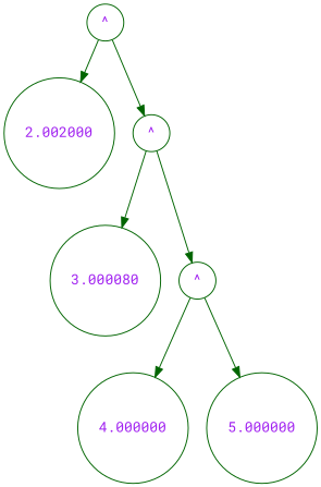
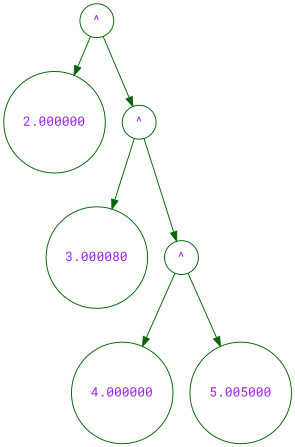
  digraph {
    fontname="Roboto Mono"
    node [color=darkgreen fontcolor=purple fontname="Roboto Mono" shape=circle]
    edge [color=darkgreen fontname="Roboto Mono"]
    n1 [label="^"]
-   n2 [label=2.002000]
+   n2 [label=2.000000]
    n3 [label="^"]
    n4 [label=3.000080]
    n5 [label="^"]
    n6 [label=4.000000]
-   n7 [label=5.000000]
+   n7 [label=5.005000]
    n1 -> n2
    n1 -> n3
    n3 -> n4
    n3 -> n5
    n5 -> n6
    n5 -> n7
  }
